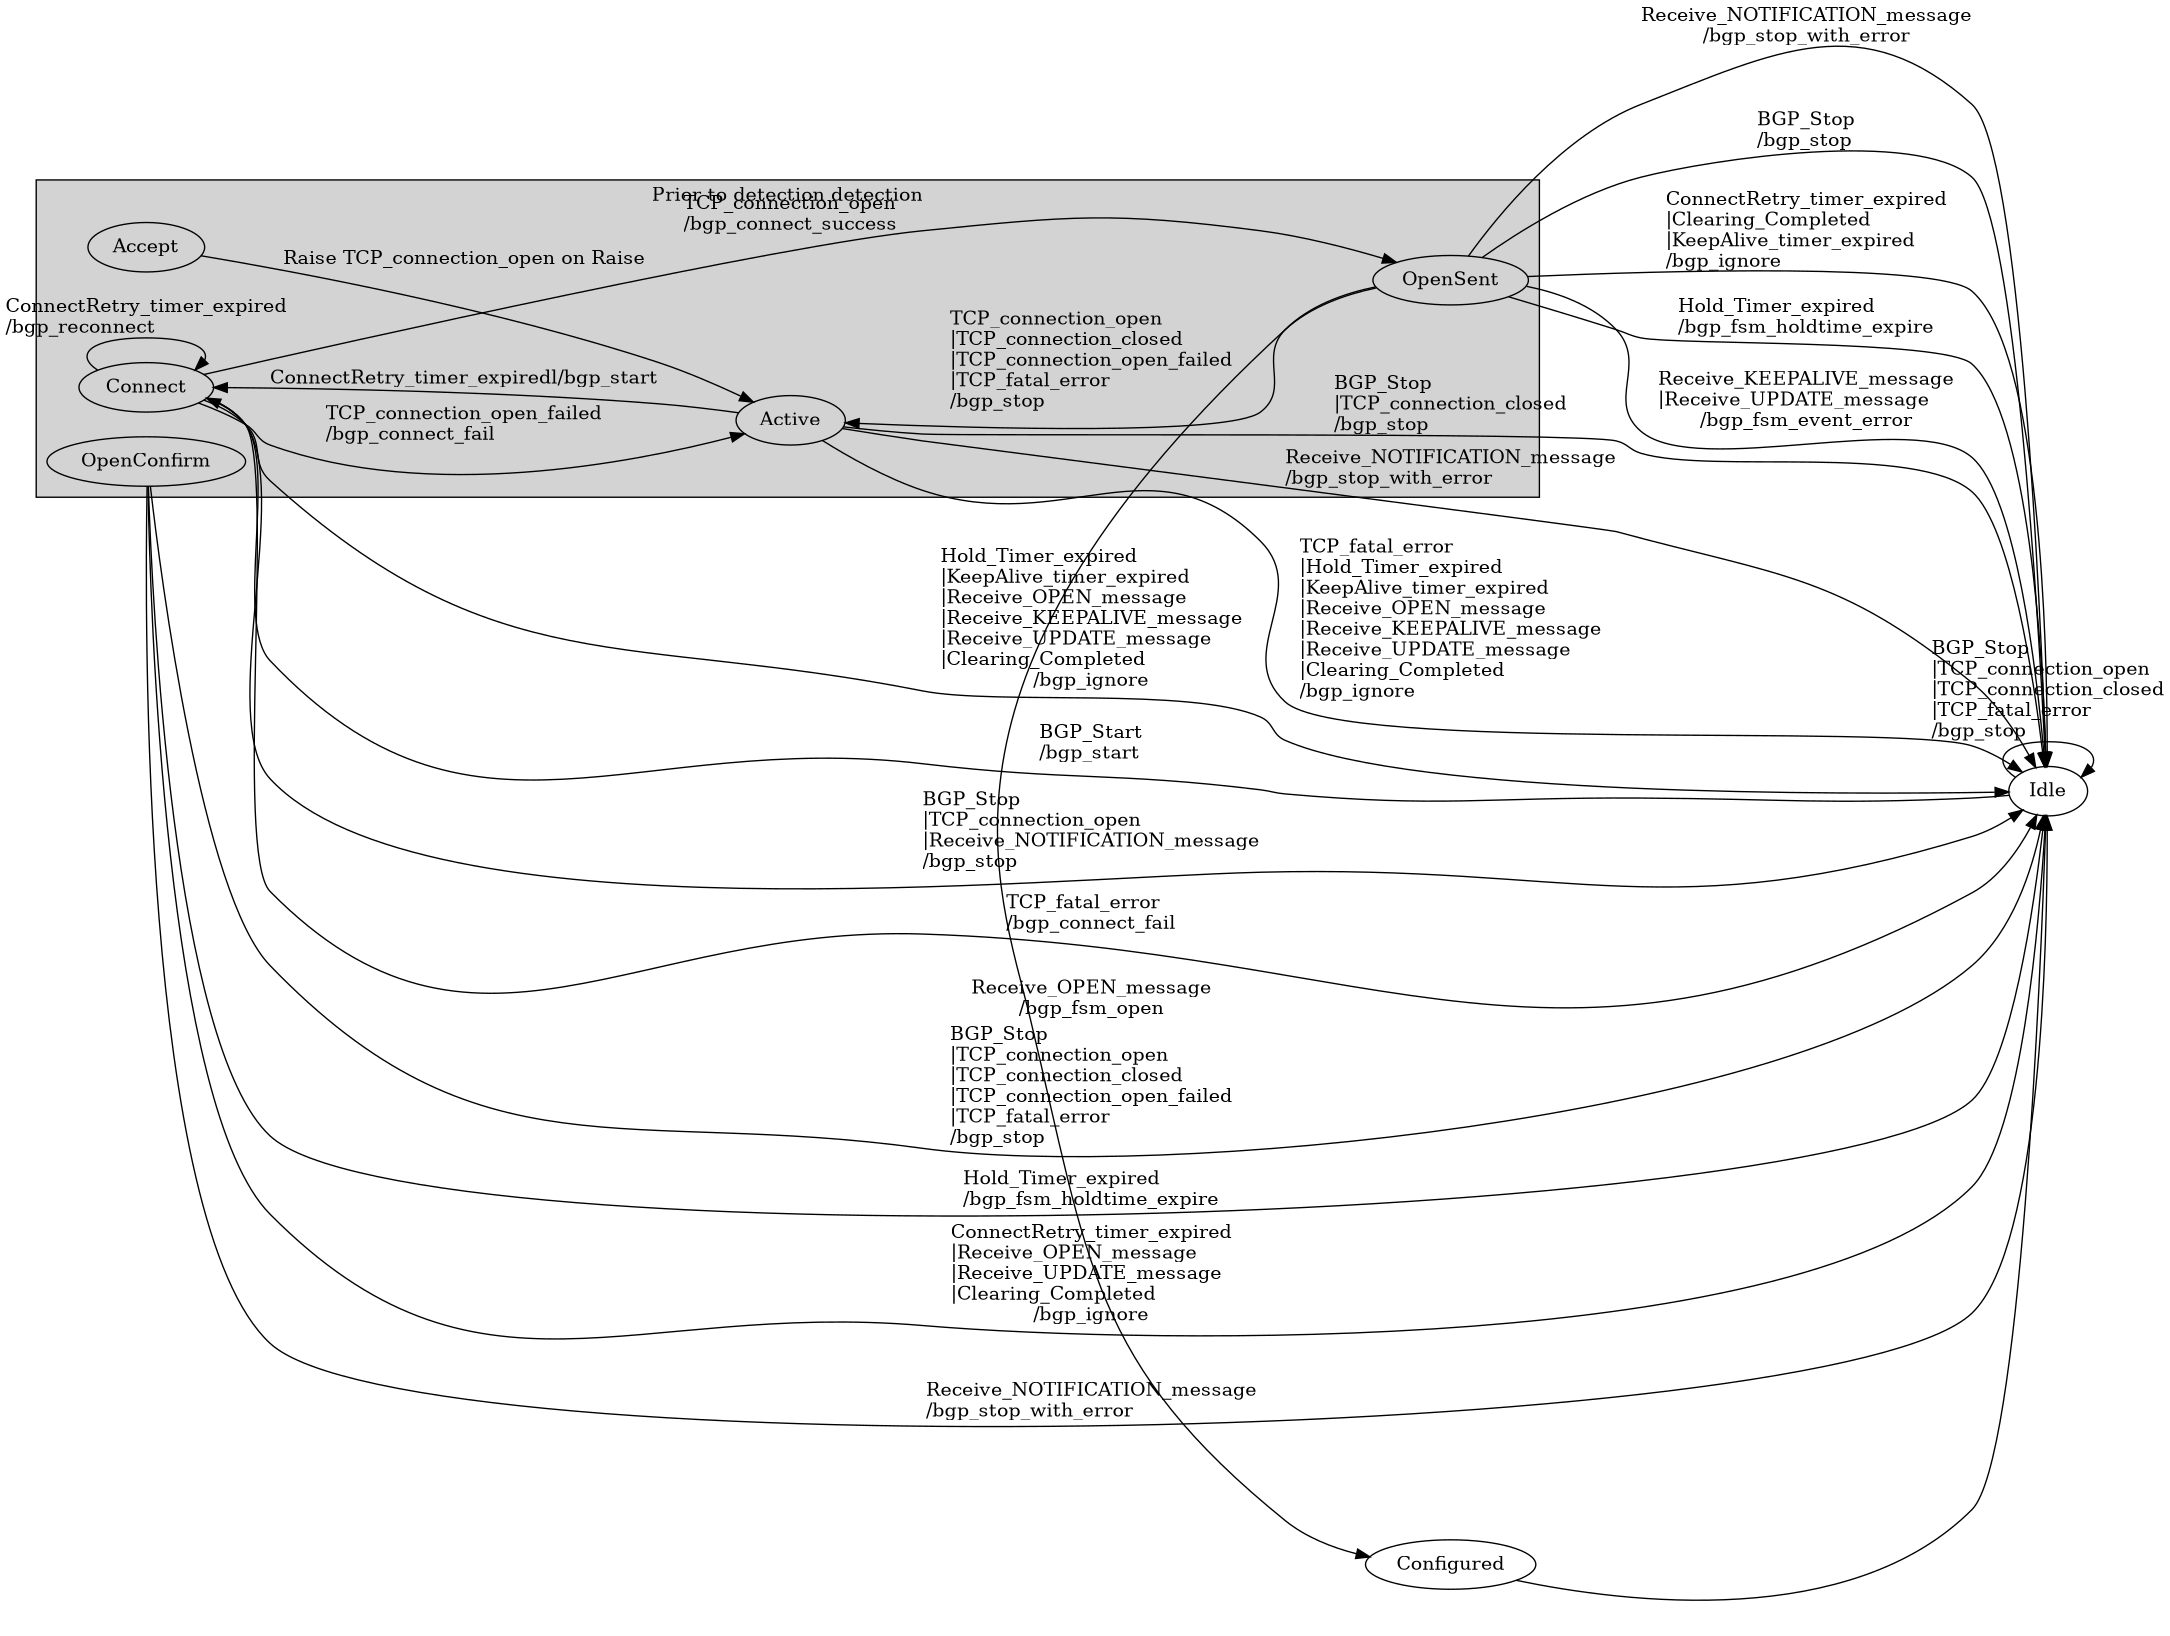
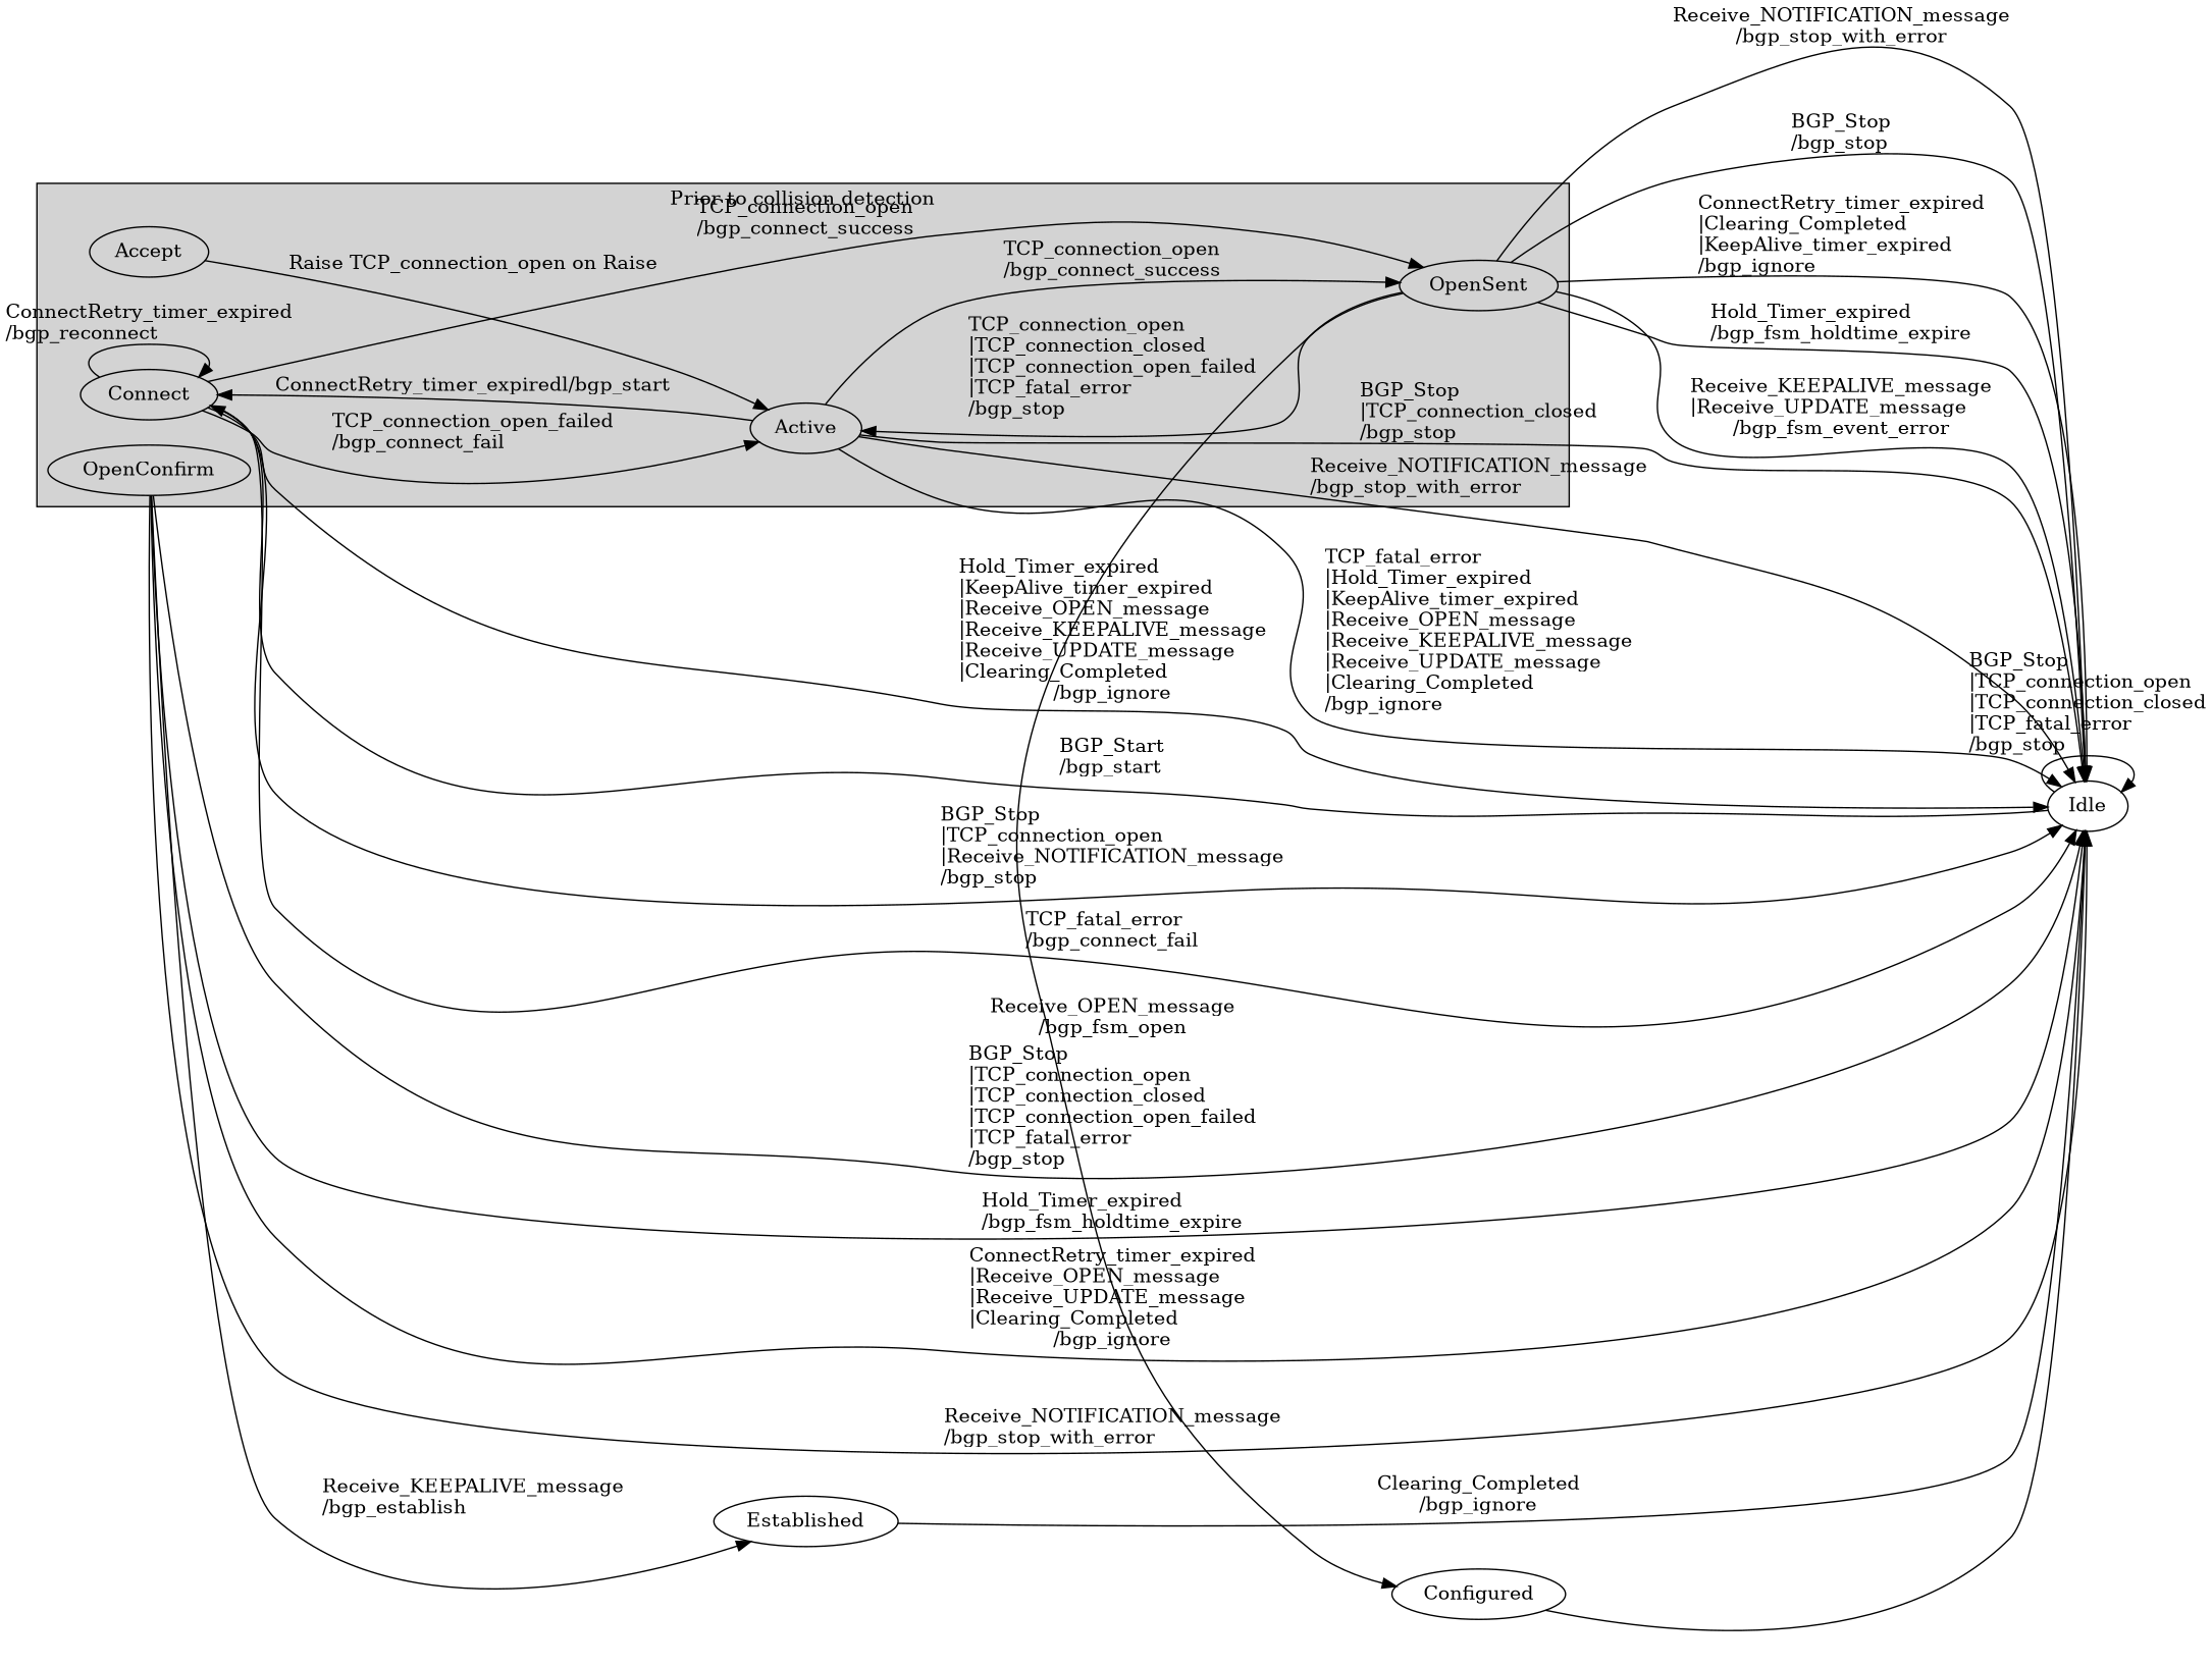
  digraph {
    nojustify=true
    rankdir=LR
    Connect
    Active
    OpenSent
    OpenConfirm
    Accept
    Idle
    Configured
+   Established
    subgraph cluster_1 {
      bgcolor=lightgray
-     label="Prior to detection detection"
+     label="Prior to collision detection"
      Connect
      Active
      OpenSent
      OpenConfirm
      Accept
    }
    Connect -> Connect [label="ConnectRetry_timer_expired\l/bgp_reconnect\l"]
    Connect -> Active [label="TCP_connection_open_failed\l/bgp_connect_fail\l"]
    Connect -> OpenSent [label="TCP_connection_open\l/bgp_connect_success\l"]
    Connect -> Idle [label="BGP_Stop\l|TCP_connection_open\l|Receive_NOTIFICATION_message\l/bgp_stop\l"]
    Connect -> Idle [label="TCP_fatal_error\l/bgp_connect_fail\l"]
    Connect -> Idle [label="Hold_Timer_expired\l|KeepAlive_timer_expired\l|Receive_OPEN_message\l|Receive_KEEPALIVE_message\l|Receive_UPDATE_message\l|Clearing_Completed\l/bgp_ignore"]
    Active -> Connect [label="ConnectRetry_timer_expiredl/bgp_start\l"]
+   Active -> OpenSent [label="TCP_connection_open\l/bgp_connect_success\l"]
    Active -> Idle [label="BGP_Stop\l|TCP_connection_closed\l/bgp_stop\l"]
    Active -> Idle [label="Receive_NOTIFICATION_message\l/bgp_stop_with_error\l"]
    Active -> Idle [label="TCP_fatal_error\l|Hold_Timer_expired\l|KeepAlive_timer_expired\l|Receive_OPEN_message\l|Receive_KEEPALIVE_message\l|Receive_UPDATE_message\l|Clearing_Completed\l/bgp_ignore\l"]
    OpenSent -> Active [label="TCP_connection_open\l|TCP_connection_closed\l|TCP_connection_open_failed\l|TCP_fatal_error\l/bgp_stop\l"]
    OpenSent -> Idle [label="BGP_Stop\l/bgp_stop\l"]
    OpenSent -> Idle [label="ConnectRetry_timer_expired\l|Clearing_Completed\l|KeepAlive_timer_expired\l/bgp_ignore\l"]
    OpenSent -> Idle [label="Hold_Timer_expired\l/bgp_fsm_holdtime_expire\l"]
    OpenSent -> Idle [label="Receive_KEEPALIVE_message\l|Receive_UPDATE_message\l/bgp_fsm_event_error"]
    OpenSent -> Idle [label="Receive_NOTIFICATION_message\l/bgp_stop_with_error"]
    OpenSent -> Configured [label="Receive_OPEN_message\l/bgp_fsm_open"]
    OpenConfirm -> Idle [label="BGP_Stop\l|TCP_connection_open\l|TCP_connection_closed\l|TCP_connection_open_failed\l|TCP_fatal_error\l/bgp_stop\l"]
    OpenConfirm -> Idle [label="Hold_Timer_expired\l/bgp_fsm_holdtime_expire"]
    OpenConfirm -> Idle [label="ConnectRetry_timer_expired\l|Receive_OPEN_message\l|Receive_UPDATE_message\l|Clearing_Completed\l/bgp_ignore"]
    OpenConfirm -> Idle [label="Receive_NOTIFICATION_message\l/bgp_stop_with_error\l"]
+   OpenConfirm -> Established [label="Receive_KEEPALIVE_message\l/bgp_establish\l"]
    Accept -> Active [label="Raise TCP_connection_open on Raise"]
    Idle -> Connect [label="BGP_Start\l/bgp_start\l"]
    Idle -> Idle [label="BGP_Stop\l|TCP_connection_open\l|TCP_connection_closed\l|TCP_fatal_error\l/bgp_stop\l"]
    Configured -> Idle
+   Established -> Idle [label="Clearing_Completed\l/bgp_ignore"]
  }
